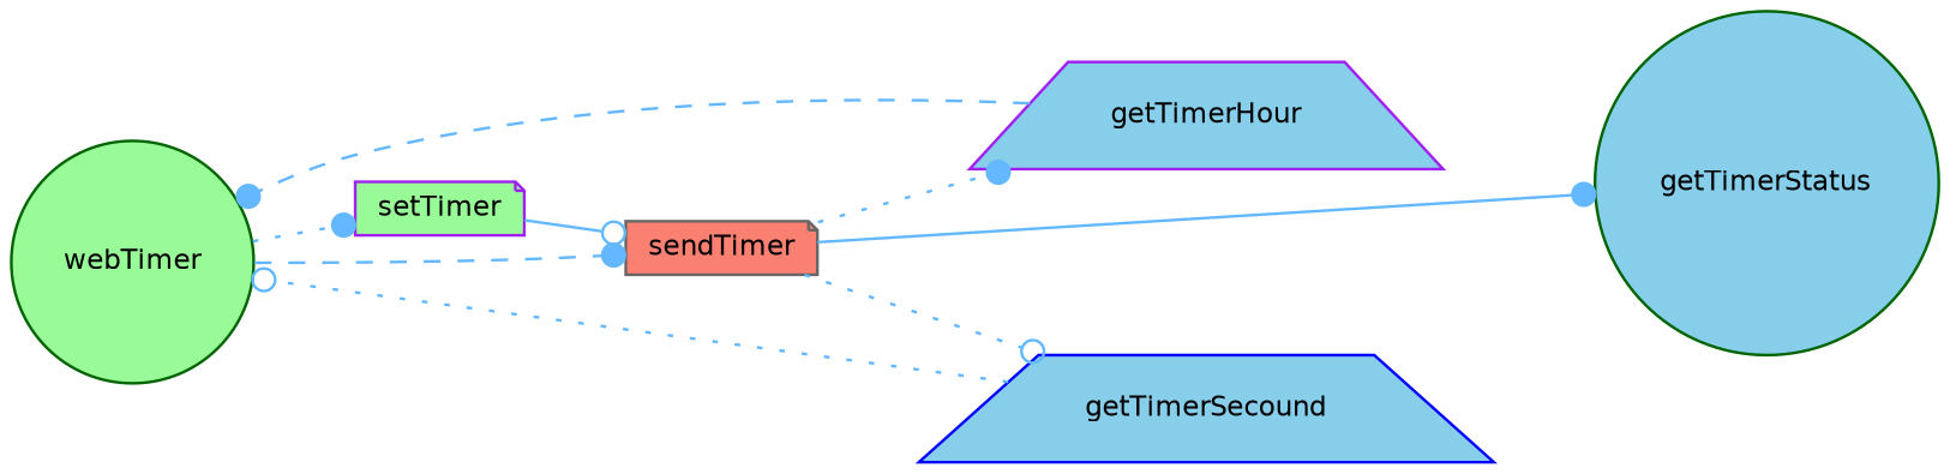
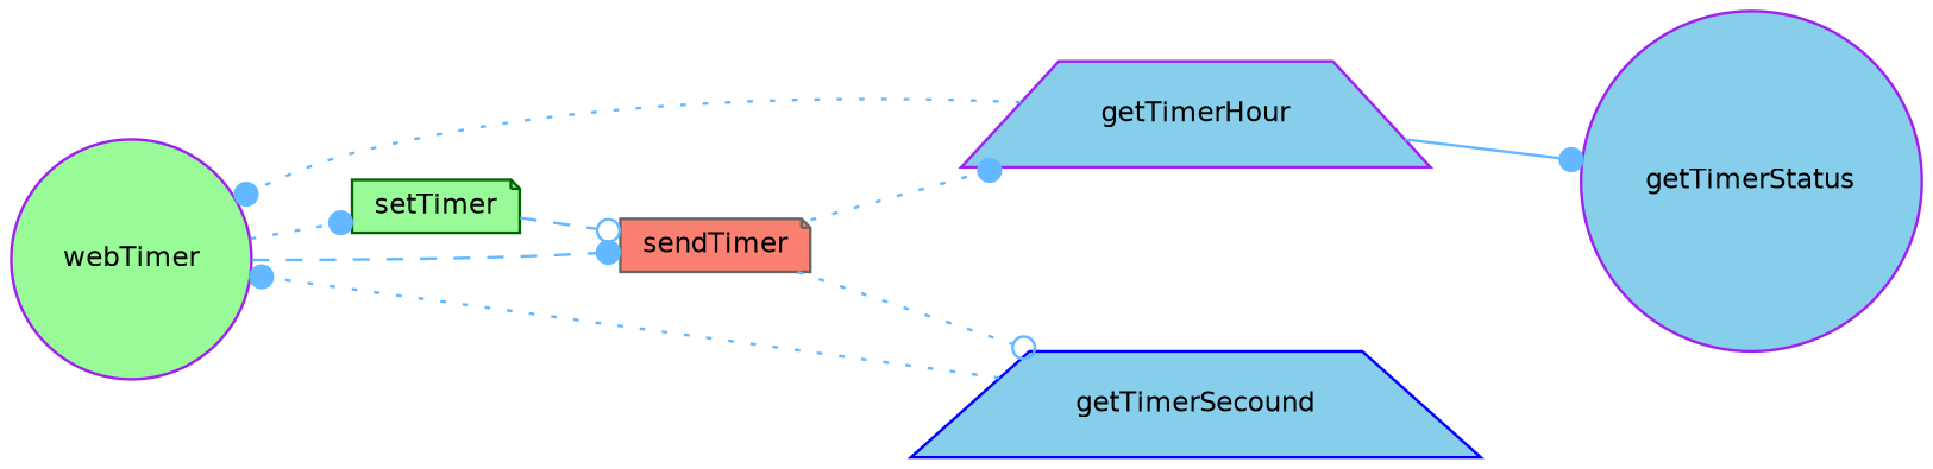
  digraph {
    rankdir=LR
    node [color=purple fillcolor=skyblue fontname=Helvetica fontsize=10 shape=circle style=filled]
    edge [arrowhead=dot color=steelblue1 fontname=Helvetica fontsize=10 labelfontname=Helvetica labelfontsize=10 style=dotted]
-   n1 [color=darkgreen fillcolor=palegreen height=0.2 label=webTimer width=0.4]
+   n1 [fillcolor=palegreen height=0.2 label=webTimer width=0.4]
    n2 [color=gray40 fillcolor=salmon height=0.2 label=sendTimer shape=note width=0.4]
-   n3 [fillcolor=palegreen height=0.2 label=setTimer shape=note width=0.4]
+   n3 [color=darkgreen fillcolor=palegreen height=0.2 label=setTimer shape=note width=0.4]
    n4 [height=0.2 label=getTimerHour shape=trapezium width=0.4]
    n5 [color=blue height=0.2 label=getTimerSecound shape=trapezium width=0.4]
-   n6 [color=darkgreen height=0.2 label=getTimerStatus width=0.4]
+   n6 [height=0.2 label=getTimerStatus width=0.4]
    n1 -> n2 [style=dashed]
    n1 -> n3
    n2 -> n4
    n2 -> n5 [arrowhead=odot]
-   n2 -> n6 [style=solid]
-   n3 -> n2 [arrowhead=odot style=solid]
-   n4 -> n1 [style=dashed]
-   n5 -> n1 [arrowhead=odot]
+   n4 -> n6 [style=solid]
+   n3 -> n2 [arrowhead=odot style=dashed]
+   n4 -> n1
+   n5 -> n1
  }
